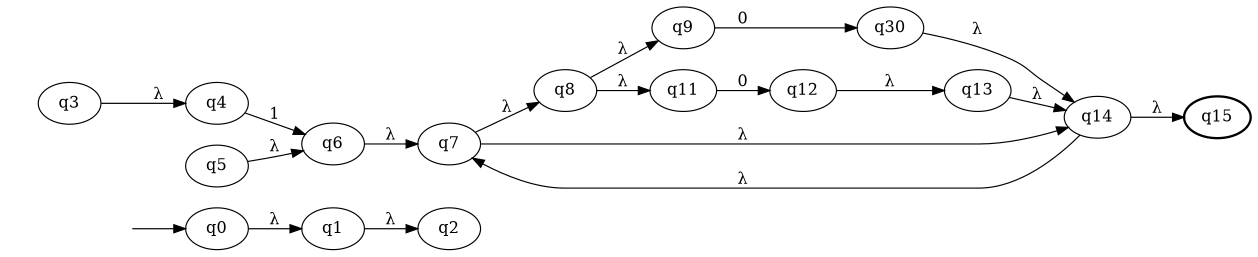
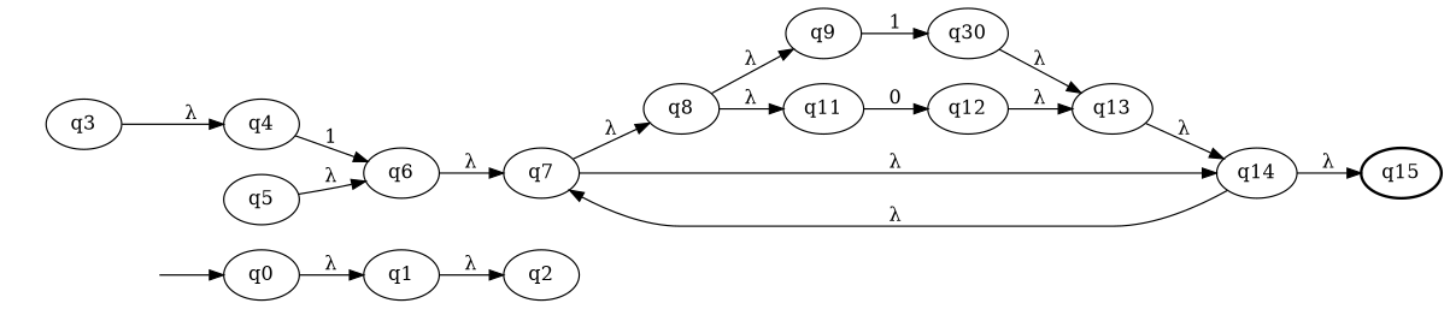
  digraph {
    rankdir=LR
    _invisible [style=invis]
    n2 [label=q0]
    n3 [label=q1]
    n4 [label=q2]
    n5 [label=q3]
    n6 [label=q4]
    n7 [label=q6]
    n8 [label=q5]
    n9 [label=q7]
    n10 [label=q8]
    n11 [label=q14]
    n12 [label=q9]
    n13 [label=q11]
    n14 [label=q15 penwidth=2]
    n15 [label=q30]
    n16 [label=q12]
    n17 [label=q13]
    _invisible -> n2
    n2 -> n3 [label="&lambda;"]
    n3 -> n4 [label="&lambda;"]
    n5 -> n6 [label="&lambda;"]
    n6 -> n7 [label=1]
    n7 -> n9 [label="&lambda;"]
    n8 -> n7 [label="&lambda;"]
    n9 -> n10 [label="&lambda;"]
    n9 -> n11 [label="&lambda;"]
    n10 -> n12 [label="&lambda;"]
    n10 -> n13 [label="&lambda;"]
    n11 -> n9 [label="&lambda;"]
    n11 -> n14 [label="&lambda;"]
-   n12 -> n15 [label=0]
+   n12 -> n15 [label=1]
    n13 -> n16 [label=0]
-   n15 -> n11 [label="&lambda;"]
+   n15 -> n17 [label="&lambda;"]
    n16 -> n17 [label="&lambda;"]
    n17 -> n11 [label="&lambda;"]
  }
